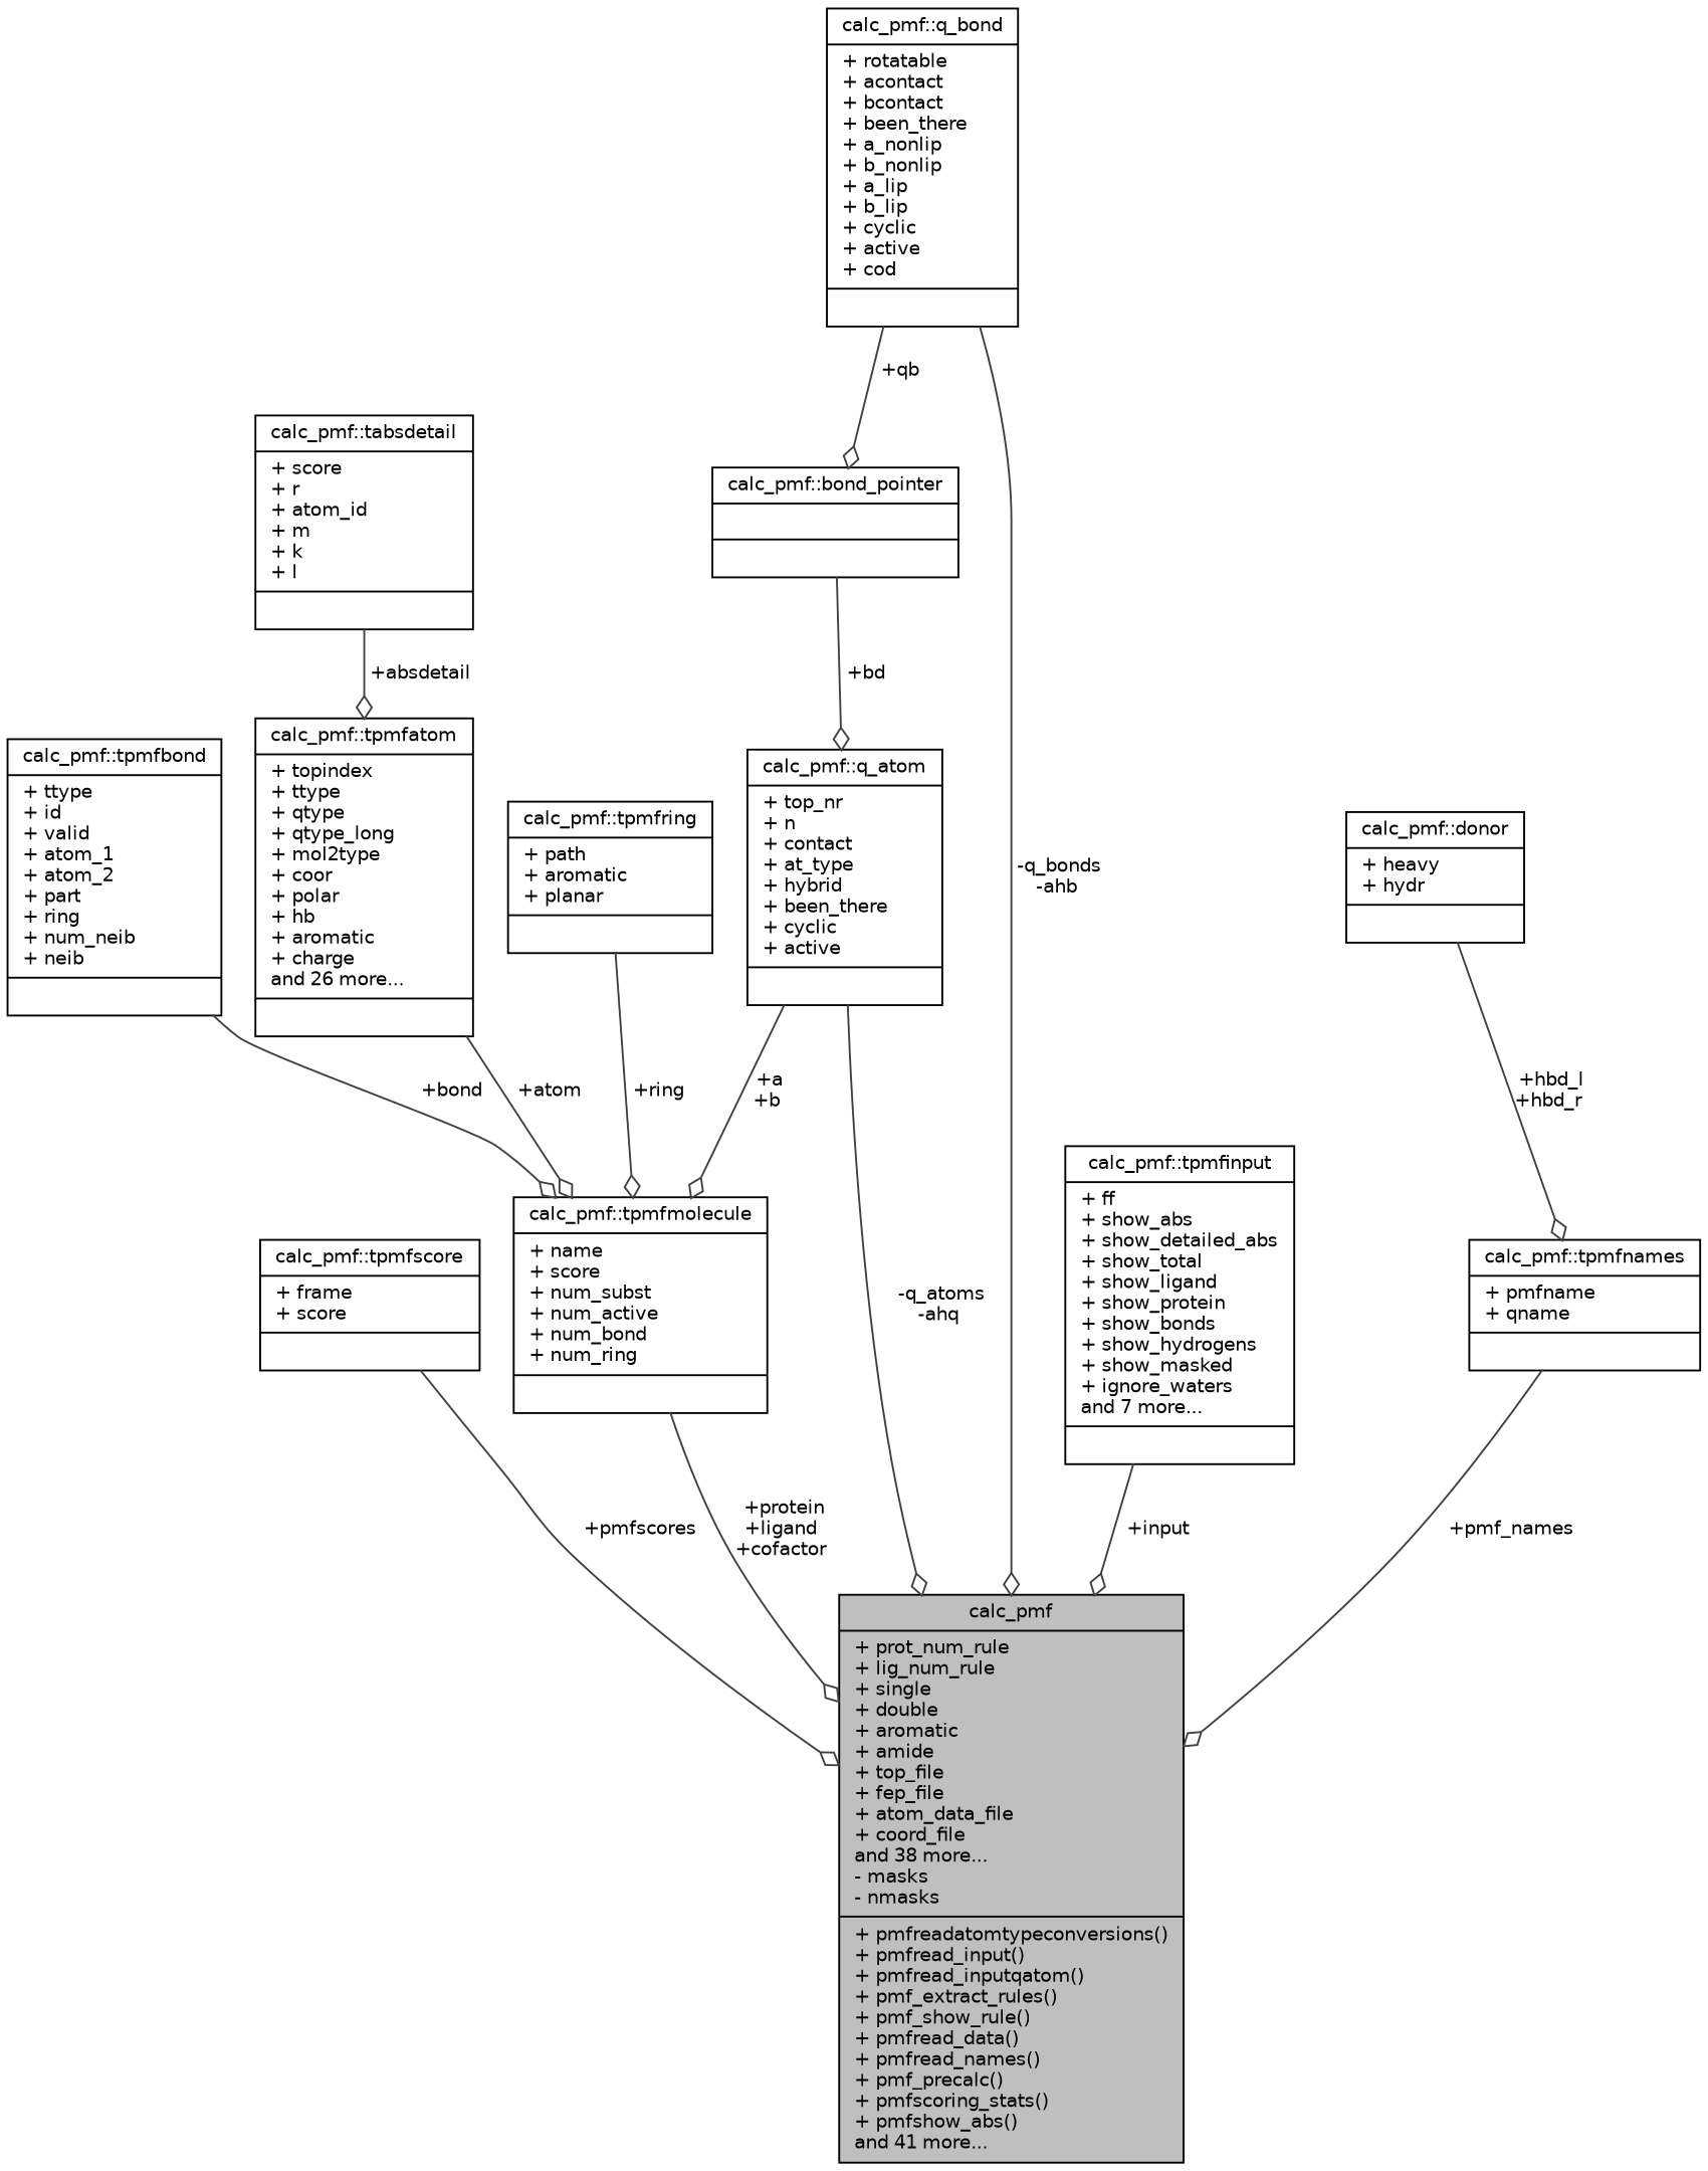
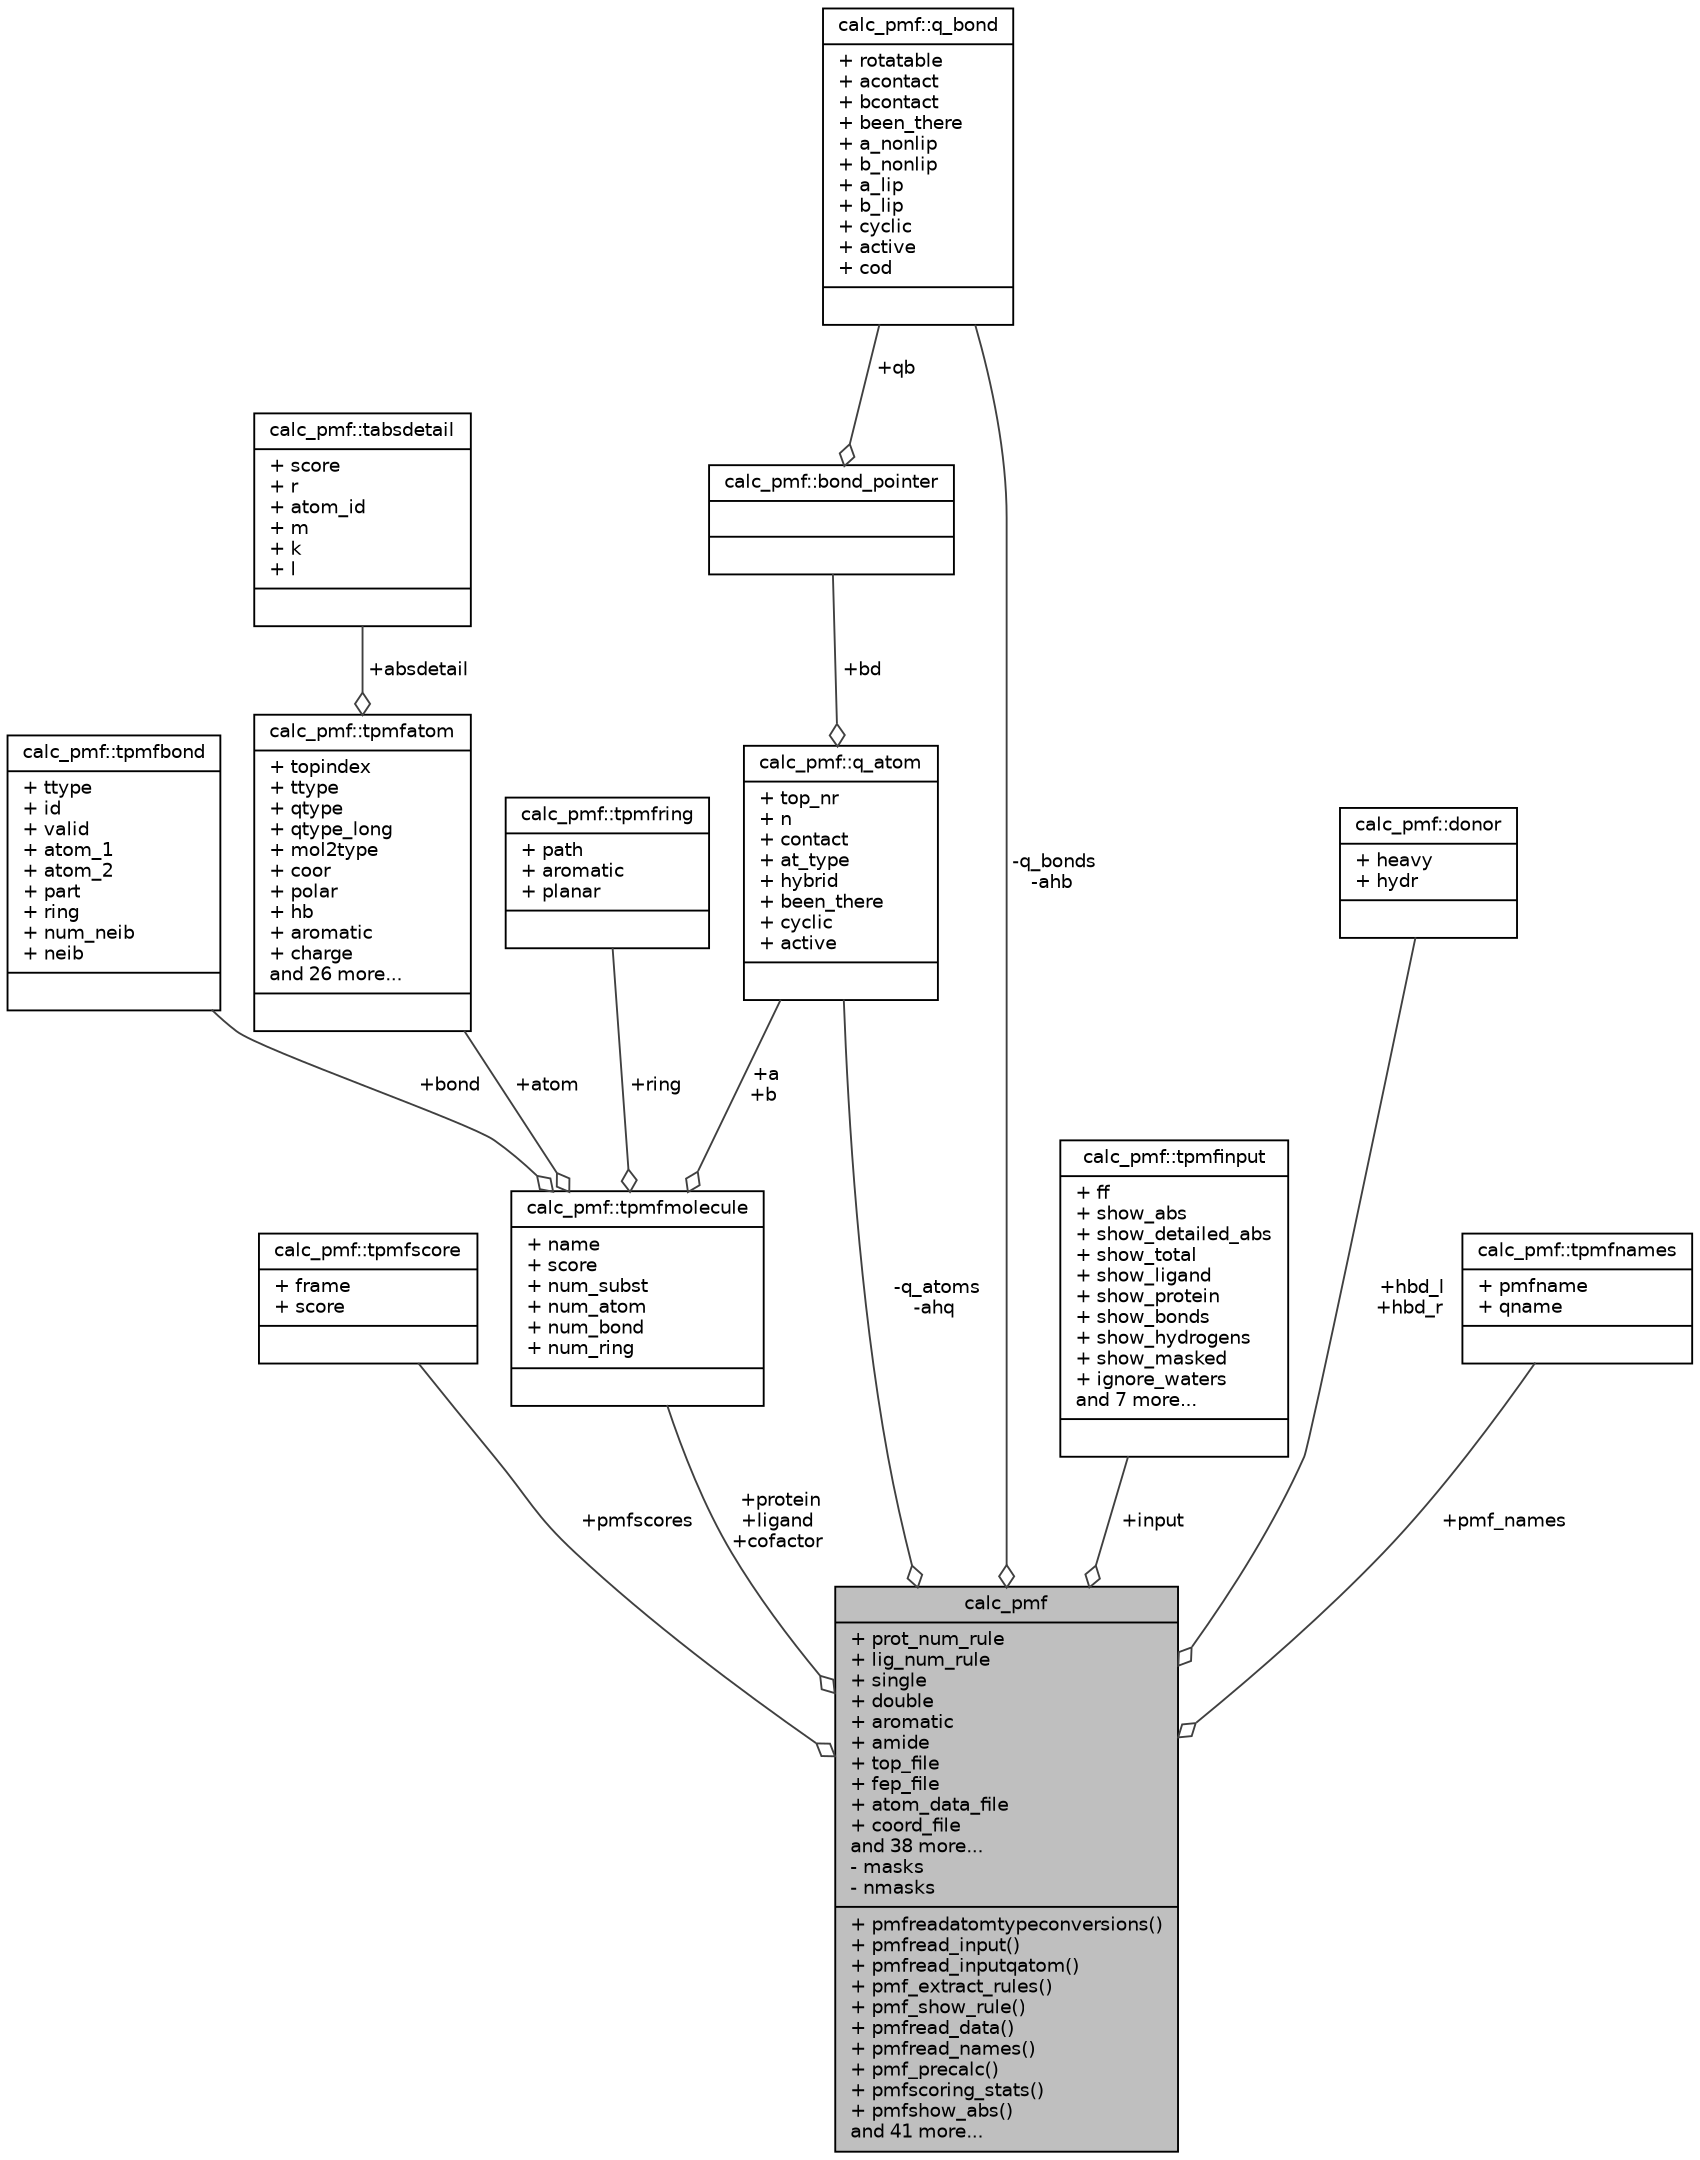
  digraph {
    node [color=black fillcolor=white fontname=Helvetica fontsize=10 shape=record style=filled]
    edge [arrowhead=odiamond color=grey25 fontname=Helvetica fontsize=10 labelfontname=Helvetica labelfontsize=10 style=solid]
    n1 [fillcolor=grey75 fontcolor=black height=0.2 label="{calc_pmf\n|+ prot_num_rule\l+ lig_num_rule\l+ single\l+ double\l+ aromatic\l+ amide\l+ top_file\l+ fep_file\l+ atom_data_file\l+ coord_file\land 38 more...\l- masks\l- nmasks\l|+ pmfreadatomtypeconversions()\l+ pmfread_input()\l+ pmfread_inputqatom()\l+ pmf_extract_rules()\l+ pmf_show_rule()\l+ pmfread_data()\l+ pmfread_names()\l+ pmf_precalc()\l+ pmfscoring_stats()\l+ pmfshow_abs()\land 41 more...\l}" width=0.4]
    n2 [height=0.2 label="{calc_pmf::tpmfscore\n|+ frame\l+ score\l|}" width=0.4]
-   n3 [height=0.2 label="{calc_pmf::tpmfmolecule\n|+ name\l+ score\l+ num_subst\l+ num_active\l+ num_bond\l+ num_ring\l|}" width=0.4]
+   n3 [height=0.2 label="{calc_pmf::tpmfmolecule\n|+ name\l+ score\l+ num_subst\l+ num_atom\l+ num_bond\l+ num_ring\l|}" width=0.4]
    n4 [height=0.2 label="{calc_pmf::tpmfring\n|+ path\l+ aromatic\l+ planar\l|}" width=0.4]
    n5 [height=0.2 label="{calc_pmf::tpmfbond\n|+ ttype\l+ id\l+ valid\l+ atom_1\l+ atom_2\l+ part\l+ ring\l+ num_neib\l+ neib\l|}" width=0.4]
    n6 [height=0.2 label="{calc_pmf::tpmfatom\n|+ topindex\l+ ttype\l+ qtype\l+ qtype_long\l+ mol2type\l+ coor\l+ polar\l+ hb\l+ aromatic\l+ charge\land 26 more...\l|}" width=0.4]
    n7 [height=0.2 label="{calc_pmf::tabsdetail\n|+ score\l+ r\l+ atom_id\l+ m\l+ k\l+ l\l|}" width=0.4]
    n8 [height=0.2 label="{calc_pmf::tpmfinput\n|+ ff\l+ show_abs\l+ show_detailed_abs\l+ show_total\l+ show_ligand\l+ show_protein\l+ show_bonds\l+ show_hydrogens\l+ show_masked\l+ ignore_waters\land 7 more...\l|}" width=0.4]
    n9 [height=0.2 label="{calc_pmf::q_atom\n|+ top_nr\l+ n\l+ contact\l+ at_type\l+ hybrid\l+ been_there\l+ cyclic\l+ active\l|}" width=0.4]
    n10 [height=0.2 label="{calc_pmf::q_bond\n|+ rotatable\l+ acontact\l+ bcontact\l+ been_there\l+ a_nonlip\l+ b_nonlip\l+ a_lip\l+ b_lip\l+ cyclic\l+ active\l+ cod\l|}" width=0.4]
    n11 [height=0.2 label="{calc_pmf::bond_pointer\n||}" width=0.4]
    n12 [height=0.2 label="{calc_pmf::tpmfnames\n|+ pmfname\l+ qname\l|}" width=0.4]
    n13 [height=0.2 label="{calc_pmf::donor\n|+ heavy\l+ hydr\l|}" width=0.4]
    n2 -> n1 [label=" +pmfscores"]
    n3 -> n1 [label=" +protein\n+ligand\n+cofactor"]
    n4 -> n3 [label=" +ring"]
    n5 -> n3 [label=" +bond"]
    n6 -> n3 [label=" +atom"]
    n7 -> n6 [label=" +absdetail"]
    n8 -> n1 [label=" +input"]
    n9 -> n1 [label=" -q_atoms\n-ahq"]
    n9 -> n3 [label=" +a\n+b"]
    n10 -> n1 [label=" -q_bonds\n-ahb"]
    n10 -> n11 [label=" +qb"]
    n11 -> n9 [label=" +bd"]
    n12 -> n1 [label=" +pmf_names"]
-   n13 -> n12 [label=" +hbd_l\n+hbd_r"]
+   n13 -> n1 [label=" +hbd_l\n+hbd_r"]
  }
